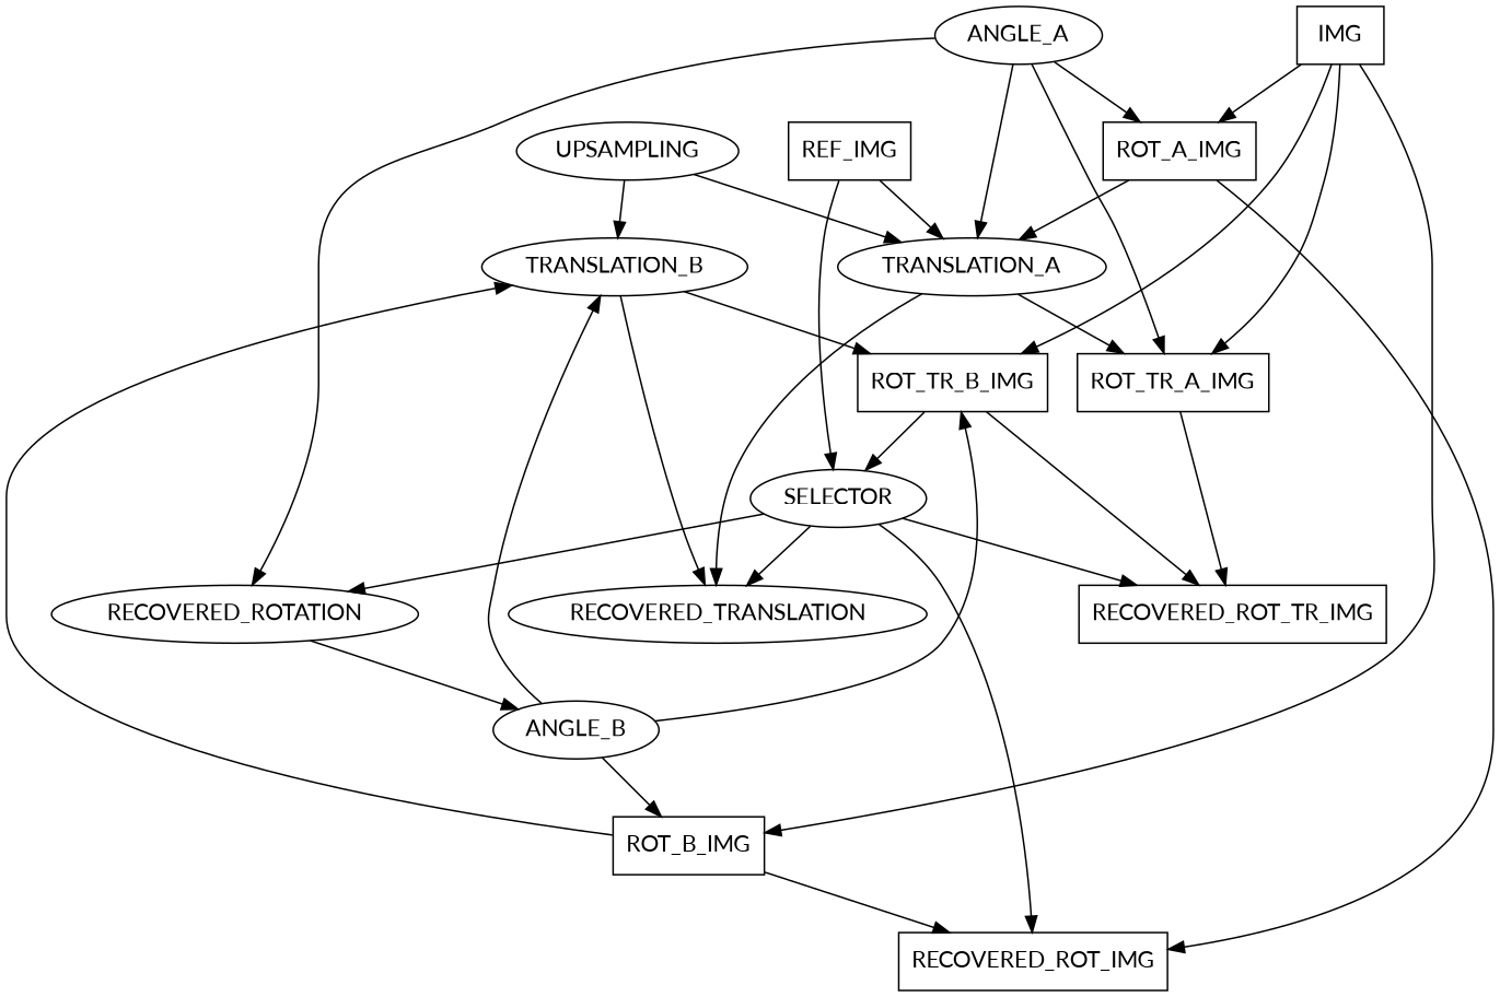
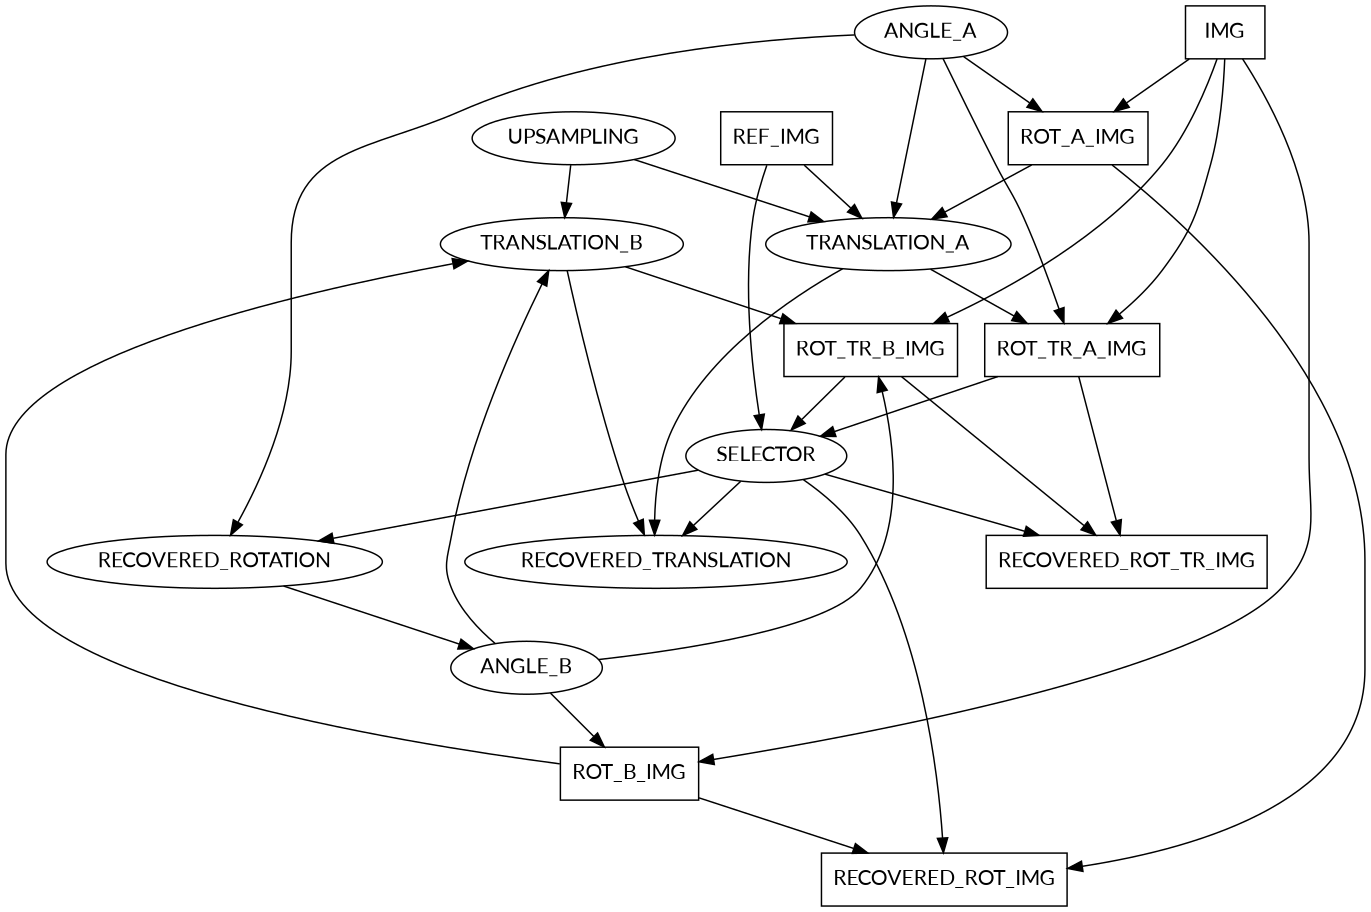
  digraph {
    fontname=Lato
    node [fontname=Lato shape=oval]
    edge [fontname=Lato]
    UPSAMPLING
    TRANSLATION_B
    TRANSLATION_A
    RECOVERED_TRANSLATION
    ROT_TR_B_IMG [shape=box]
    ROT_TR_A_IMG [shape=box]
    RECOVERED_ROT_TR_IMG [shape=box]
    SELECTOR
    RECOVERED_ROT_IMG [shape=box]
    RECOVERED_ROTATION
    ANGLE_B
    ROT_A_IMG [shape=box]
    REF_IMG [shape=box]
    IMG [shape=box]
    ROT_B_IMG [shape=box]
    ANGLE_A
    UPSAMPLING -> TRANSLATION_B
    UPSAMPLING -> TRANSLATION_A
    TRANSLATION_B -> RECOVERED_TRANSLATION
    TRANSLATION_B -> ROT_TR_B_IMG
    TRANSLATION_A -> RECOVERED_TRANSLATION
    TRANSLATION_A -> ROT_TR_A_IMG
    ROT_TR_B_IMG -> RECOVERED_ROT_TR_IMG
    ROT_TR_B_IMG -> SELECTOR
    ROT_TR_A_IMG -> RECOVERED_ROT_TR_IMG
+   ROT_TR_A_IMG -> SELECTOR
    SELECTOR -> RECOVERED_TRANSLATION
    SELECTOR -> RECOVERED_ROT_TR_IMG
    SELECTOR -> RECOVERED_ROT_IMG
    SELECTOR -> RECOVERED_ROTATION
    RECOVERED_ROTATION -> ANGLE_B
    ANGLE_B -> TRANSLATION_B
    ANGLE_B -> ROT_TR_B_IMG
    ANGLE_B -> ROT_B_IMG
    ROT_A_IMG -> TRANSLATION_A
    ROT_A_IMG -> RECOVERED_ROT_IMG
    REF_IMG -> TRANSLATION_A
    REF_IMG -> SELECTOR
    IMG -> ROT_TR_B_IMG
    IMG -> ROT_TR_A_IMG
    IMG -> ROT_A_IMG
    IMG -> ROT_B_IMG
    ROT_B_IMG -> TRANSLATION_B
    ROT_B_IMG -> RECOVERED_ROT_IMG
    ANGLE_A -> TRANSLATION_A
    ANGLE_A -> ROT_TR_A_IMG
    ANGLE_A -> RECOVERED_ROTATION
    ANGLE_A -> ROT_A_IMG
  }
